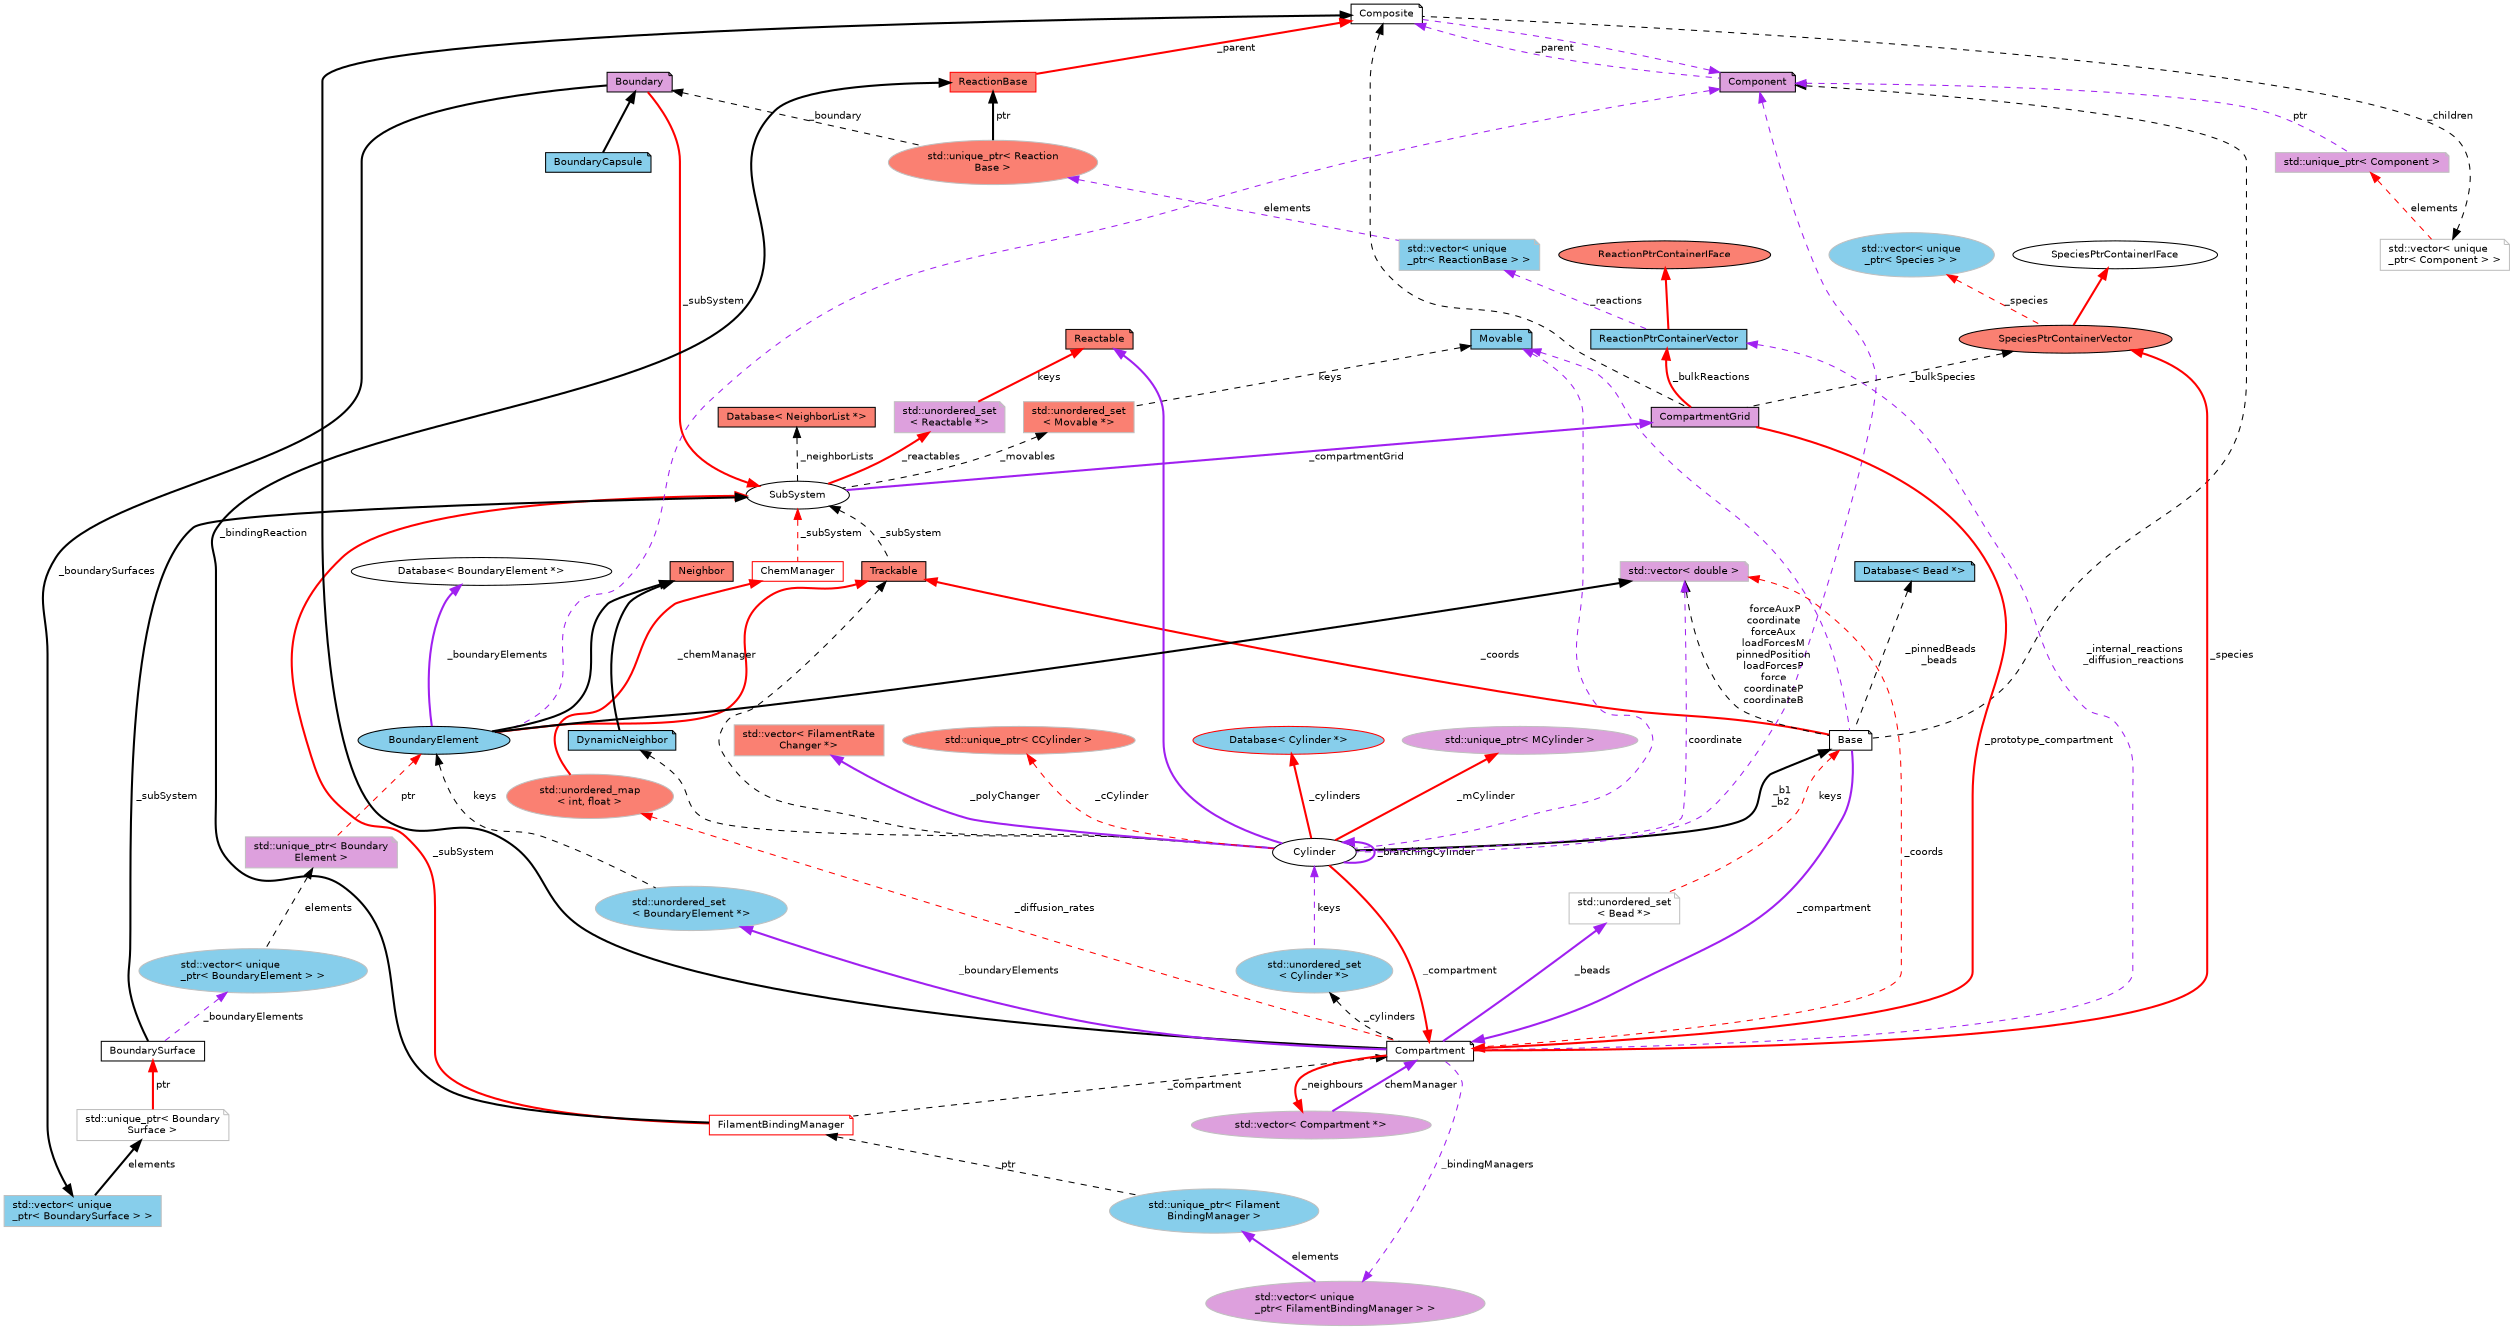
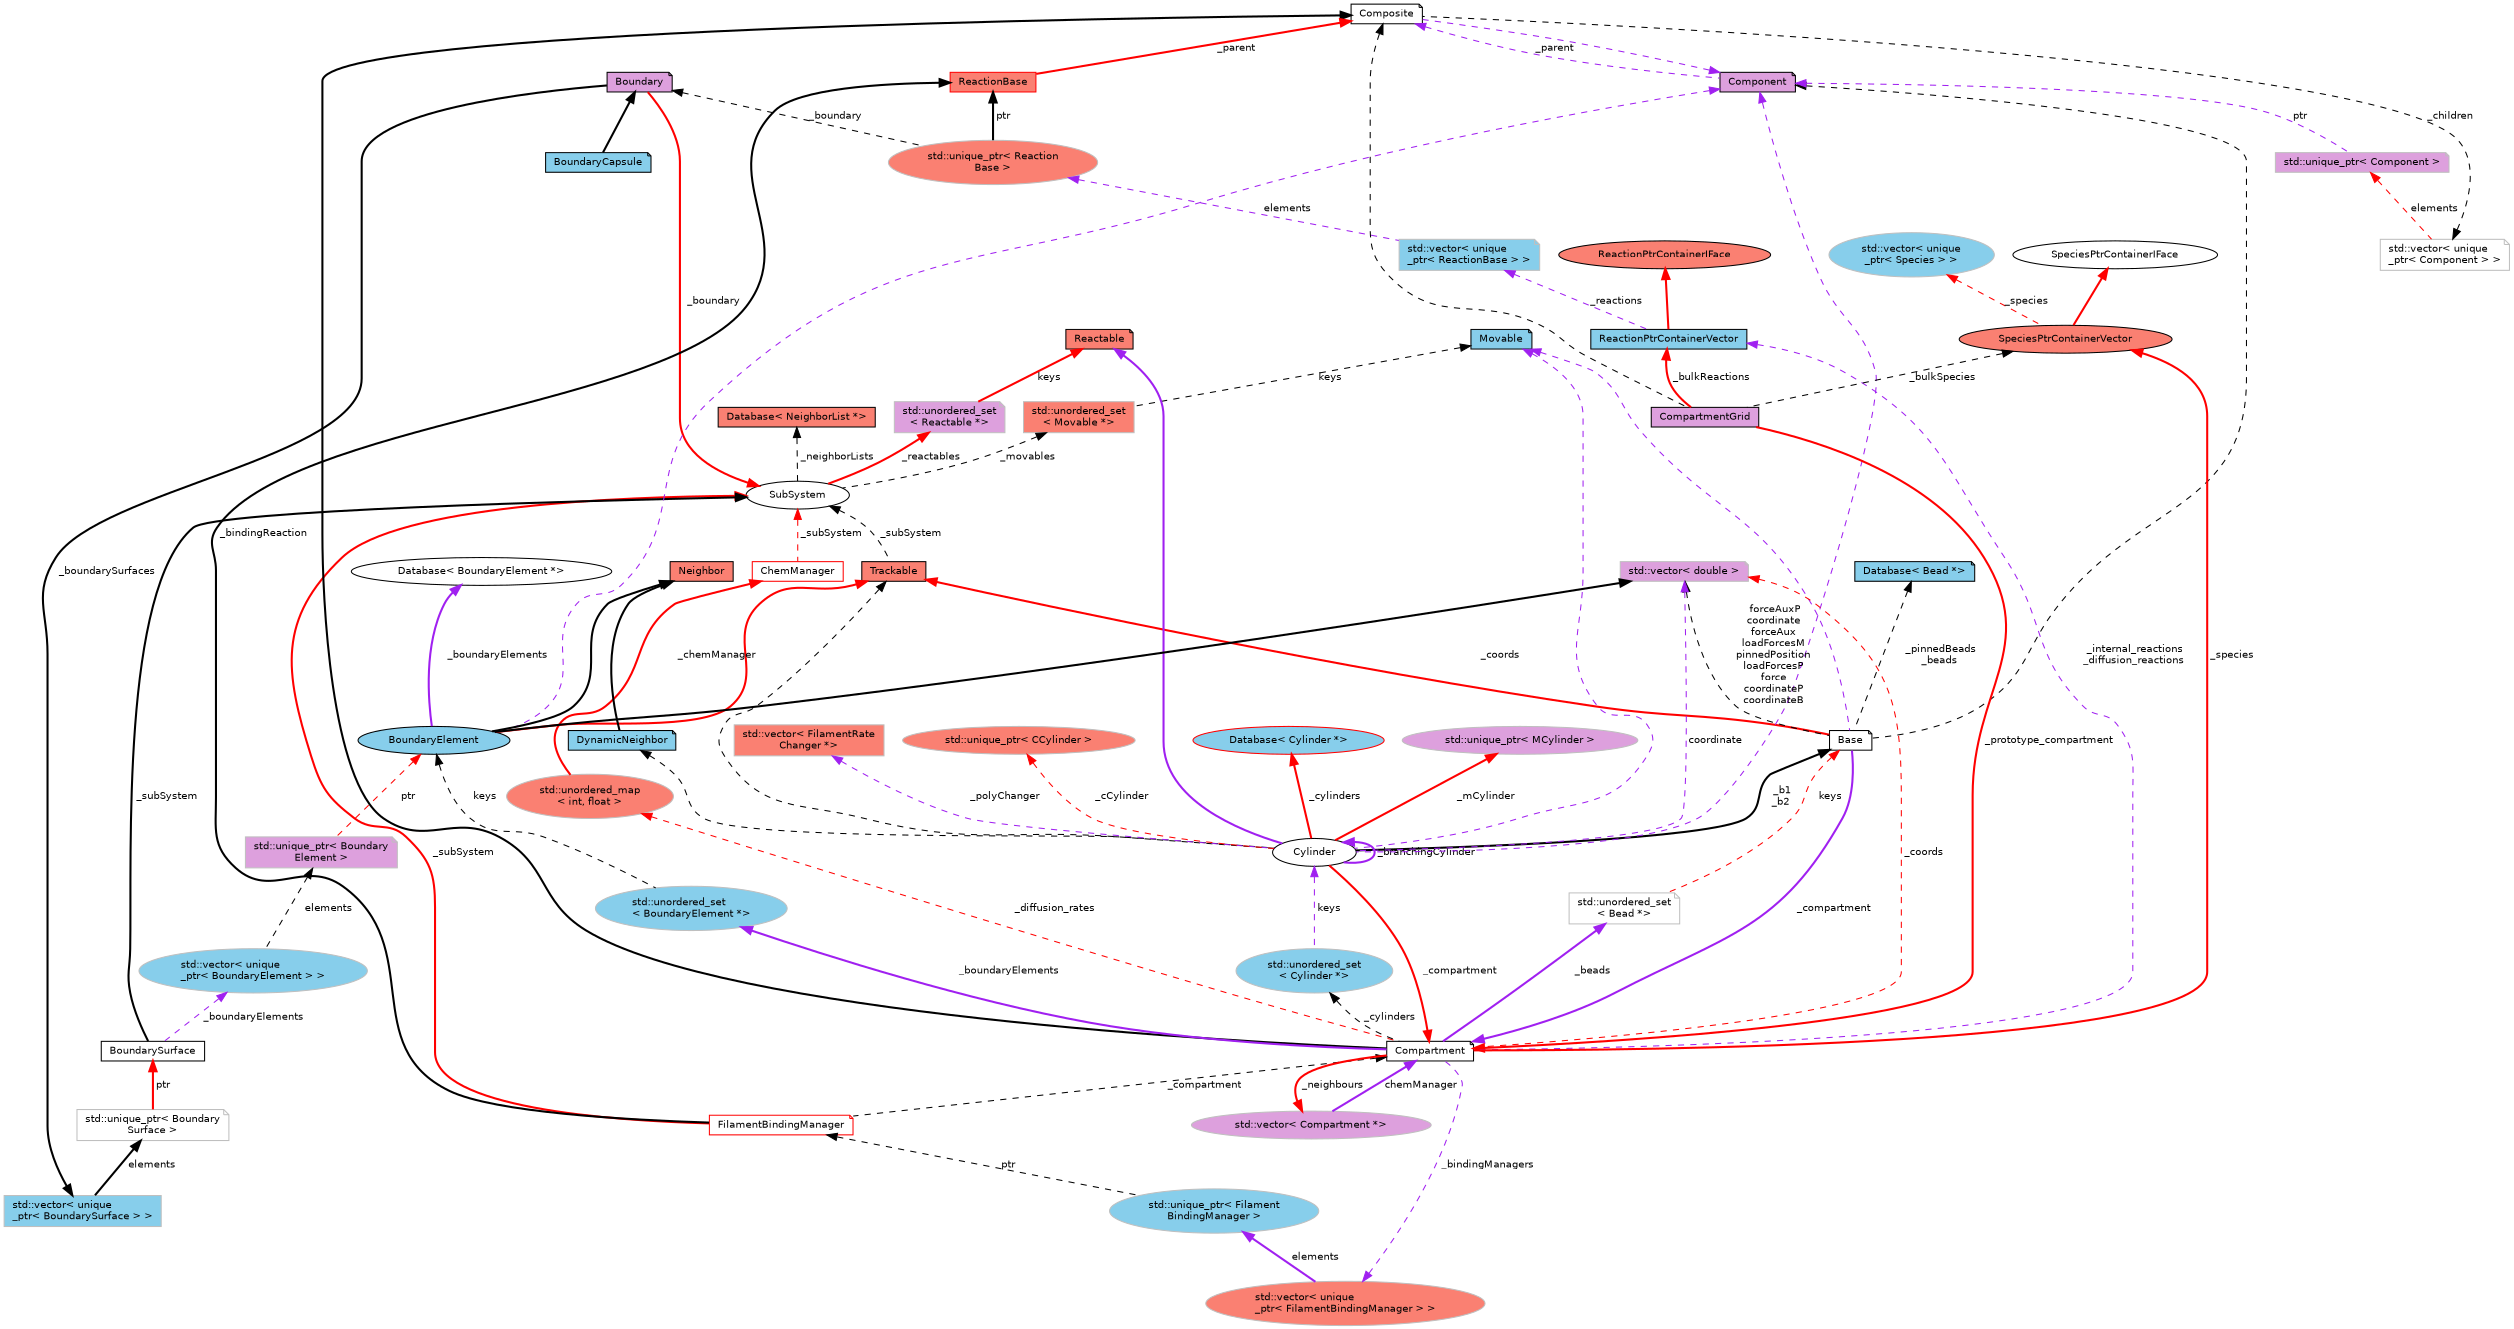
  digraph {
    rankdir=TB
    node [color=black fillcolor=skyblue fontname=Helvetica fontsize=10 shape=note style=filled]
    edge [color=black dir=back fontname=Helvetica fontsize=10 labelfontname=Helvetica labelfontsize=10 style=dashed]
    n1 [fontcolor=black height=0.2 label=BoundaryCapsule width=0.4]
    n2 [fillcolor=plum height=0.2 label=Boundary width=0.4]
    n3 [color=grey75 fillcolor=salmon height=0.2 label="std::unique_ptr\< Reaction\lBase \>" shape=ellipse width=0.4]
    n4 [fillcolor=white height=0.2 label=SubSystem shape=ellipse width=0.4]
    n5 [fillcolor=salmon height=0.2 label=Trackable shape=box width=0.4]
    n6 [color=red fillcolor=white height=0.2 label=ChemManager shape=box width=0.4]
    n7 [color=red fillcolor=white height=0.2 label=FilamentBindingManager width=0.4]
    n8 [fillcolor=white height=0.2 label=BoundarySurface shape=box width=0.4]
    n9 [fillcolor=white height=0.2 label=Base width=0.4]
    n10 [fillcolor=white height=0.2 label=Cylinder shape=ellipse width=0.4]
    n11 [height=0.2 label=BoundaryElement shape=ellipse width=0.4]
    n12 [color=grey75 fillcolor=salmon height=0.2 label="std::unordered_map\l\< int, float \>" shape=ellipse width=0.4]
    n13 [color=grey75 height=0.2 label="std::unique_ptr\< Filament\lBindingManager \>" shape=ellipse width=0.4]
    n14 [color=grey75 fillcolor=white height=0.2 label="std::unique_ptr\< Boundary\lSurface \>" width=0.4]
    n15 [color=grey75 fillcolor=salmon height=0.2 label="std::unordered_set\l\< Movable *\>" shape=box width=0.4]
    n16 [height=0.2 label=Movable width=0.4]
    n17 [color=grey75 fillcolor=white height=0.2 label="std::unordered_set\l\< Bead *\>" width=0.4]
    n18 [color=grey75 height=0.2 label="std::unordered_set\l\< Cylinder *\>" shape=ellipse width=0.4]
    n19 [color=grey75 fillcolor=plum height=0.2 label="std::unordered_set\l\< Reactable *\>" width=0.4]
    n20 [fillcolor=salmon height=0.2 label=Reactable width=0.4]
    n21 [fillcolor=plum height=0.2 label=CompartmentGrid shape=box width=0.4]
    n22 [fillcolor=white height=0.2 label=Composite width=0.4]
    n23 [fillcolor=plum height=0.2 label=Component width=0.4]
    n24 [fillcolor=white height=0.2 label=Compartment width=0.4]
    n25 [color=red fillcolor=salmon height=0.2 label=ReactionBase shape=box width=0.4]
    n26 [color=grey75 fillcolor=plum height=0.2 label="std::unique_ptr\< Component \>" width=0.4]
    n27 [color=grey75 fillcolor=plum height=0.2 label="std::vector\< Compartment *\>" shape=ellipse width=0.4]
    n28 [color=grey75 fillcolor=white height=0.2 label="std::vector\< unique\l_ptr\< Component \> \>" width=0.4]
    n29 [color=grey75 height=0.2 label="std::unordered_set\l\< BoundaryElement *\>" shape=ellipse width=0.4]
    n30 [color=grey75 fillcolor=plum height=0.2 label="std::unique_ptr\< Boundary\lElement \>" width=0.4]
    n31 [height=0.2 label="Database\< Bead *\>" width=0.4]
    n32 [color=grey75 fillcolor=plum height=0.2 label="std::vector\< double \>" width=0.4]
    n33 [height=0.2 label=DynamicNeighbor width=0.4]
    n34 [fillcolor=salmon height=0.2 label=Neighbor shape=box width=0.4]
    n35 [color=grey75 fillcolor=salmon height=0.2 label="std::vector\< FilamentRate\lChanger *\>" shape=box width=0.4]
    n36 [color=grey75 fillcolor=salmon height=0.2 label="std::unique_ptr\< CCylinder \>" shape=ellipse width=0.4]
    n37 [color=red height=0.2 label="Database\< Cylinder *\>" shape=ellipse width=0.4]
    n38 [color=grey75 fillcolor=plum height=0.2 label="std::unique_ptr\< MCylinder \>" shape=ellipse width=0.4]
    n39 [color=grey75 height=0.2 label="std::vector\< unique\l_ptr\< BoundaryElement \> \>" shape=ellipse width=0.4]
    n40 [fillcolor=white height=0.2 label="Database\< BoundaryElement *\>" shape=ellipse width=0.4]
    n41 [height=0.2 label=ReactionPtrContainerVector shape=box width=0.4]
    n42 [fillcolor=salmon height=0.2 label=ReactionPtrContainerIFace shape=ellipse width=0.4]
    n43 [color=grey75 height=0.2 label="std::vector\< unique\l_ptr\< ReactionBase \> \>" width=0.4]
-   n44 [color=grey75 fillcolor=plum height=0.2 label="std::vector\< unique\l_ptr\< FilamentBindingManager \> \>" shape=ellipse width=0.4]
+   n44 [color=grey75 fillcolor=salmon height=0.2 label="std::vector\< unique\l_ptr\< FilamentBindingManager \> \>" shape=ellipse width=0.4]
    n45 [fillcolor=salmon height=0.2 label=SpeciesPtrContainerVector shape=ellipse width=0.4]
    n46 [fillcolor=white height=0.2 label=SpeciesPtrContainerIFace shape=ellipse width=0.4]
    n47 [color=grey75 height=0.2 label="std::vector\< unique\l_ptr\< Species \> \>" shape=ellipse width=0.4]
    n48 [fillcolor=salmon height=0.2 label="Database\< NeighborList *\>" shape=box width=0.4]
    n49 [color=grey75 height=0.2 label="std::vector\< unique\l_ptr\< BoundarySurface \> \>" shape=box width=0.4]
    n2 -> n1 [style=bold]
    n2 -> n3 [label=" _boundary"]
    n3 -> n43 [color=purple label=" elements"]
-   n4 -> n2 [color=red label=" _subSystem" style=bold]
+   n4 -> n2 [color=red label=" _boundary" style=bold]
    n4 -> n5 [label=" _subSystem"]
    n4 -> n6 [color=red label=" _subSystem"]
    n4 -> n7 [color=red label=" _subSystem" style=bold]
    n4 -> n8 [label=" _subSystem" style=bold]
    n5 -> n9 [color=red style=bold]
    n5 -> n10
    n5 -> n11 [color=red style=bold]
    n6 -> n12 [color=red label=" _chemManager" style=bold]
    n7 -> n13 [label=" ptr"]
    n8 -> n14 [color=red label=" ptr" style=bold]
    n9 -> n10 [label=" _b1\n_b2" style=bold]
    n9 -> n17 [color=red label=" keys"]
    n10 -> n10 [color=purple label=" _branchingCylinder" style=bold]
    n10 -> n18 [color=purple label=" keys"]
    n11 -> n29 [label=" keys"]
    n11 -> n30 [color=red label=" ptr"]
    n12 -> n24 [color=red label=" _diffusion_rates"]
    n13 -> n44 [color=purple label=" elements" style=bold]
    n14 -> n49 [label=" elements" style=bold]
    n15 -> n4 [label=" _movables"]
    n16 -> n9 [color=purple]
    n16 -> n10 [color=purple]
    n16 -> n15 [label=" keys"]
    n17 -> n24 [color=purple label=" _beads" style=bold]
    n18 -> n24 [label=" _cylinders"]
    n19 -> n4 [color=red label=" _reactables" style=bold]
    n20 -> n10 [color=purple style=bold]
    n20 -> n19 [color=red label=" keys" style=bold]
-   n21 -> n4 [color=purple label=" _compartmentGrid" style=bold]
    n22 -> n21
    n22 -> n23 [color=purple label=" _parent"]
    n22 -> n24 [style=bold]
    n22 -> n25 [color=red label=" _parent" style=bold]
    n23 -> n9
    n23 -> n10 [color=purple]
    n23 -> n11 [color=purple]
    n23 -> n22 [color=purple]
    n23 -> n26 [color=purple label=" ptr"]
    n24 -> n7 [label=" _compartment"]
    n24 -> n9 [color=purple label=" _compartment" style=bold]
    n24 -> n10 [color=red label=" _compartment" style=bold]
    n24 -> n21 [color=red label=" _prototype_compartment" style=bold]
    n24 -> n27 [color=purple label=" chemManager" style=bold]
    n25 -> n3 [label=" ptr" style=bold]
    n25 -> n7 [label=" _bindingReaction" style=bold]
    n26 -> n28 [color=red label=" elements"]
    n27 -> n24 [color=red label=" _neighbours" style=bold]
    n28 -> n22 [label=" _children"]
    n29 -> n24 [color=purple label=" _boundaryElements" style=bold]
    n30 -> n39 [label=" elements"]
    n31 -> n9 [label=" _pinnedBeads\n_beads"]
    n32 -> n9 [label=" forceAuxP\ncoordinate\nforceAux\nloadForcesM\npinnedPosition\nloadForcesP\nforce\ncoordinateP\ncoordinateB"]
    n32 -> n10 [color=purple label=" coordinate"]
    n32 -> n11 [label=" _coords" style=bold]
    n32 -> n24 [color=red label=" _coords"]
    n33 -> n10
    n34 -> n11 [style=bold]
    n34 -> n33 [style=bold]
-   n35 -> n10 [color=purple label=" _polyChanger" style=bold]
+   n35 -> n10 [color=purple label=" _polyChanger"]
    n36 -> n10 [color=red label=" _cCylinder"]
    n37 -> n10 [color=red label=" _cylinders" style=bold]
    n38 -> n10 [color=red label=" _mCylinder" style=bold]
    n39 -> n8 [color=purple label=" _boundaryElements"]
    n40 -> n11 [color=purple label=" _boundaryElements" style=bold]
    n41 -> n21 [color=red label=" _bulkReactions" style=bold]
    n41 -> n24 [color=purple label=" _internal_reactions\n_diffusion_reactions"]
    n42 -> n41 [color=red style=bold]
    n43 -> n41 [color=purple label=" _reactions"]
    n44 -> n24 [color=purple label=" _bindingManagers"]
    n45 -> n21 [label=" _bulkSpecies"]
    n45 -> n24 [color=red label=" _species" style=bold]
    n46 -> n45 [color=red style=bold]
    n47 -> n45 [color=red label=" _species"]
    n48 -> n4 [label=" _neighborLists"]
    n49 -> n2 [label=" _boundarySurfaces" style=bold]
  }
